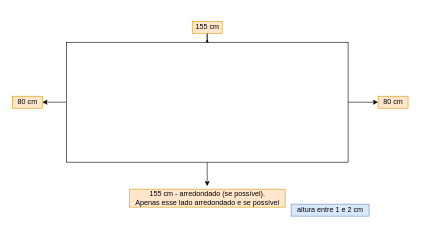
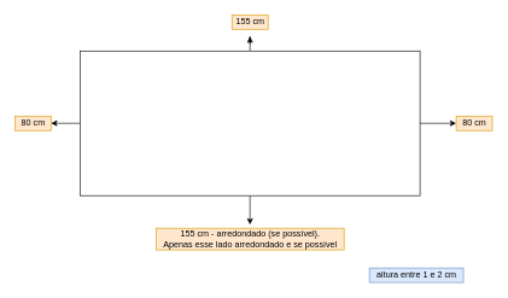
  <mxCell id="0" />
  <mxCell id="1" parent="0" />
  <mxCell id="2" style="edgeStyle=orthogonalEdgeStyle;rounded=0;orthogonalLoop=1;jettySize=auto;html=1;" edge="1" parent="1" source="6"><mxGeometry relative="1" as="geometry"><mxPoint x="345" y="310" as="targetPoint" /></mxGeometry></mxCell>
  <mxCell id="3" style="edgeStyle=orthogonalEdgeStyle;rounded=0;orthogonalLoop=1;jettySize=auto;html=1;" edge="1" parent="1" source="6"><mxGeometry relative="1" as="geometry"><mxPoint x="630" y="170" as="targetPoint" /></mxGeometry></mxCell>
  <mxCell id="4" style="edgeStyle=orthogonalEdgeStyle;rounded=0;orthogonalLoop=1;jettySize=auto;html=1;entryX=0.5;entryY=1.5;entryDx=0;entryDy=0;entryPerimeter=0;" edge="1" parent="1" source="6" target="9"><mxGeometry relative="1" as="geometry" /></mxCell>
  <mxCell id="5" style="edgeStyle=orthogonalEdgeStyle;rounded=0;orthogonalLoop=1;jettySize=auto;html=1;entryX=1;entryY=0.5;entryDx=0;entryDy=0;entryPerimeter=0;" edge="1" parent="1" source="6" target="10"><mxGeometry relative="1" as="geometry" /></mxCell>
  <mxCell id="6" value="" style="rounded=0;whiteSpace=wrap;html=1;" vertex="1" parent="1"><mxGeometry x="110" y="70" width="470" height="200" as="geometry" /></mxCell>
  <mxCell id="7" value="155 cm - arredondado (se possível).&lt;br&gt;Apenas esse lado arredondado e se possível" style="text;html=1;resizable=0;autosize=1;align=center;verticalAlign=middle;points=[];fillColor=#ffe6cc;strokeColor=#d79b00;rounded=0;" vertex="1" parent="1"><mxGeometry x="215" y="315" width="260" height="30" as="geometry" /></mxCell>
  <mxCell id="8" value="80 cm" style="text;html=1;resizable=0;autosize=1;align=center;verticalAlign=middle;points=[];fillColor=#ffe6cc;strokeColor=#d79b00;rounded=0;" vertex="1" parent="1"><mxGeometry x="630" y="160" width="50" height="20" as="geometry" /></mxCell>
- <mxCell id="9" value="155 cm" style="text;html=1;resizable=0;autosize=1;align=center;verticalAlign=middle;points=[];fillColor=#ffe6cc;strokeColor=#d79b00;rounded=0;" vertex="1" parent="1"><mxGeometry x="320" y="35" width="50" height="20" as="geometry" /></mxCell>
+ <mxCell id="9" value="155 cm" style="text;html=1;resizable=0;autosize=1;align=center;verticalAlign=middle;points=[];fillColor=#ffe6cc;strokeColor=#d79b00;rounded=0;" vertex="1" parent="1"><mxGeometry x="320" y="20" width="50" height="20" as="geometry" /></mxCell>
  <mxCell id="10" value="80 cm" style="text;html=1;resizable=0;autosize=1;align=center;verticalAlign=middle;points=[];fillColor=#ffe6cc;strokeColor=#d79b00;rounded=0;" vertex="1" parent="1"><mxGeometry x="20" y="160" width="50" height="20" as="geometry" /></mxCell>
- <mxCell id="11" value="altura entre 1 e 2 cm&lt;br&gt;" style="text;html=1;resizable=0;autosize=1;align=center;verticalAlign=middle;points=[];fillColor=#dae8fc;strokeColor=#6c8ebf;rounded=0;" vertex="1" parent="1"><mxGeometry x="485" y="340" width="130" height="20" as="geometry" /></mxCell>
+ <mxCell id="11" value="altura entre 1 e 2 cm&lt;br&gt;" style="text;html=1;resizable=0;autosize=1;align=center;verticalAlign=middle;points=[];fillColor=#dae8fc;strokeColor=#6c8ebf;rounded=0;" vertex="1" parent="1"><mxGeometry x="510" y="370" width="130" height="20" as="geometry" /></mxCell>
